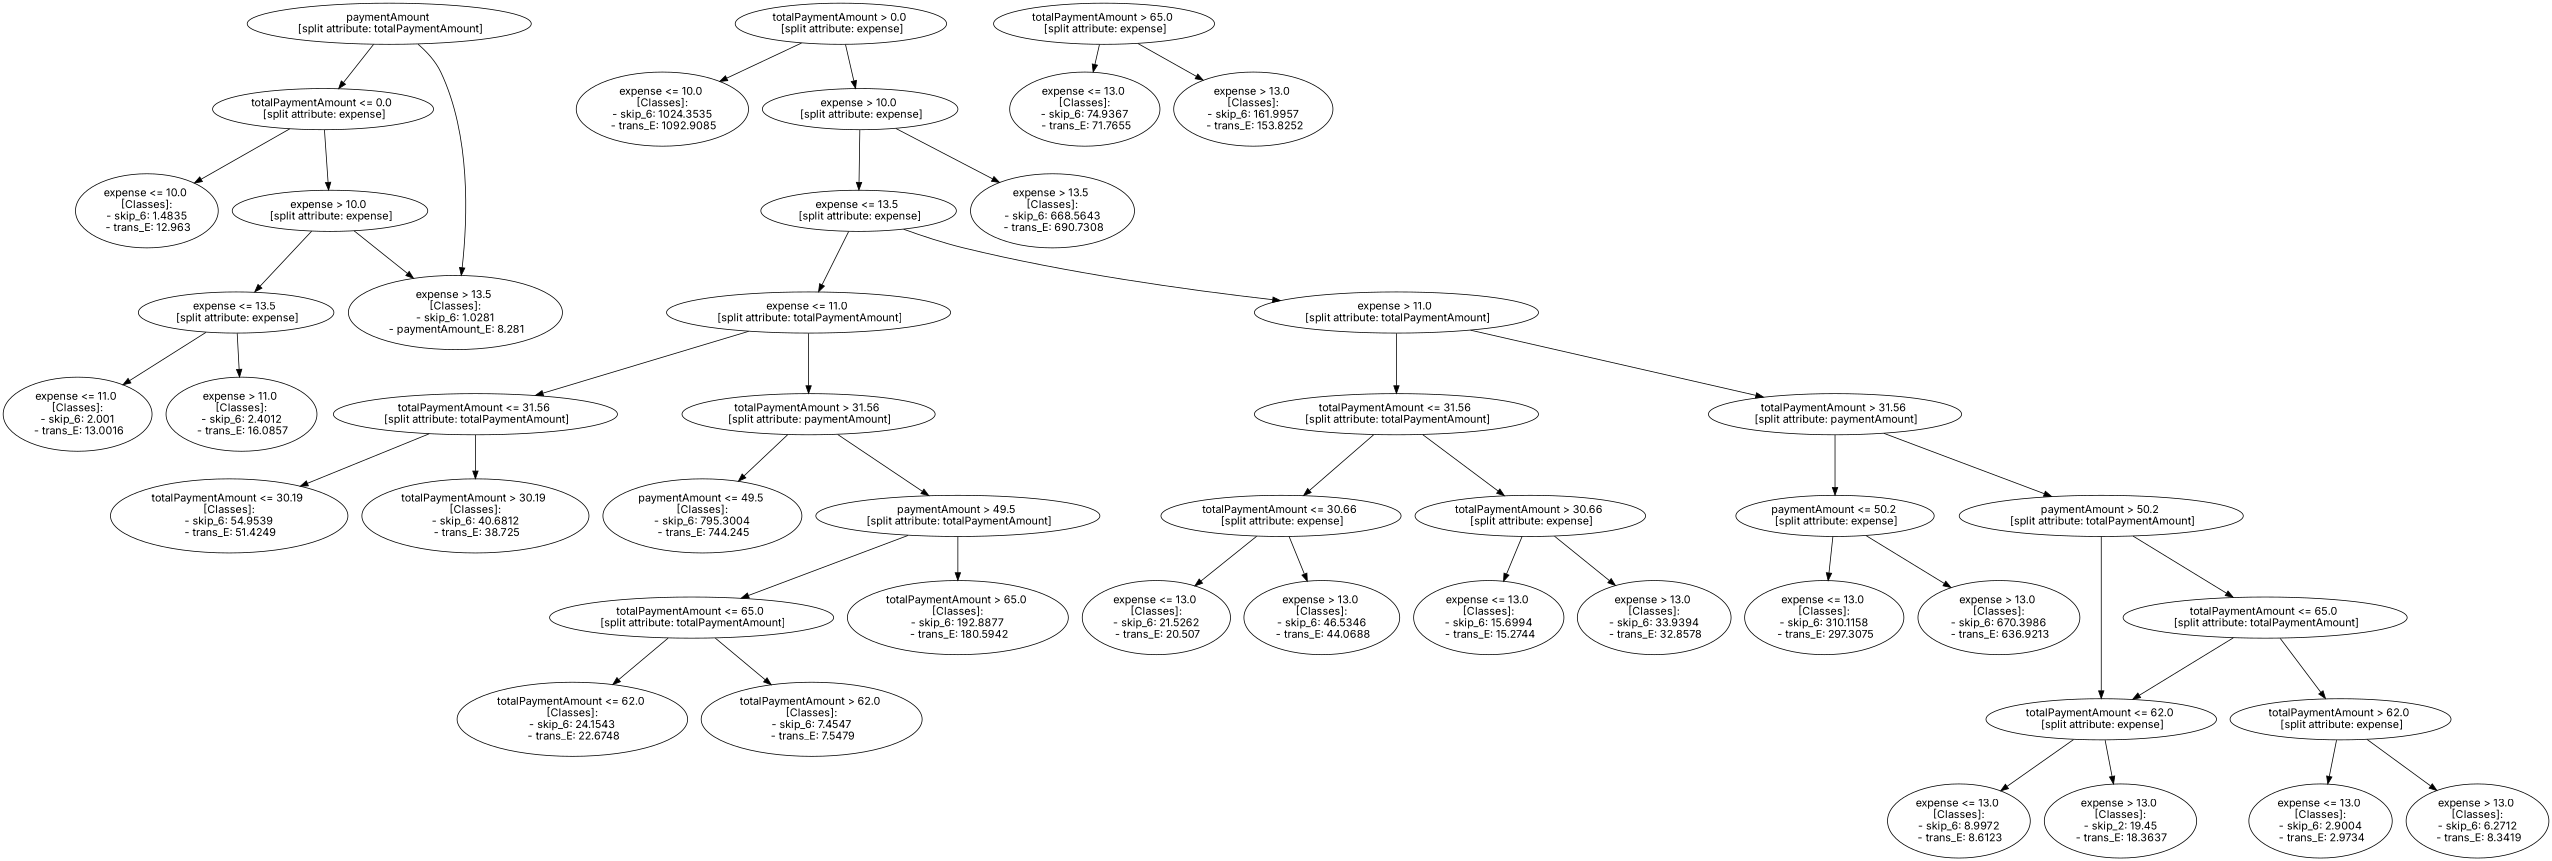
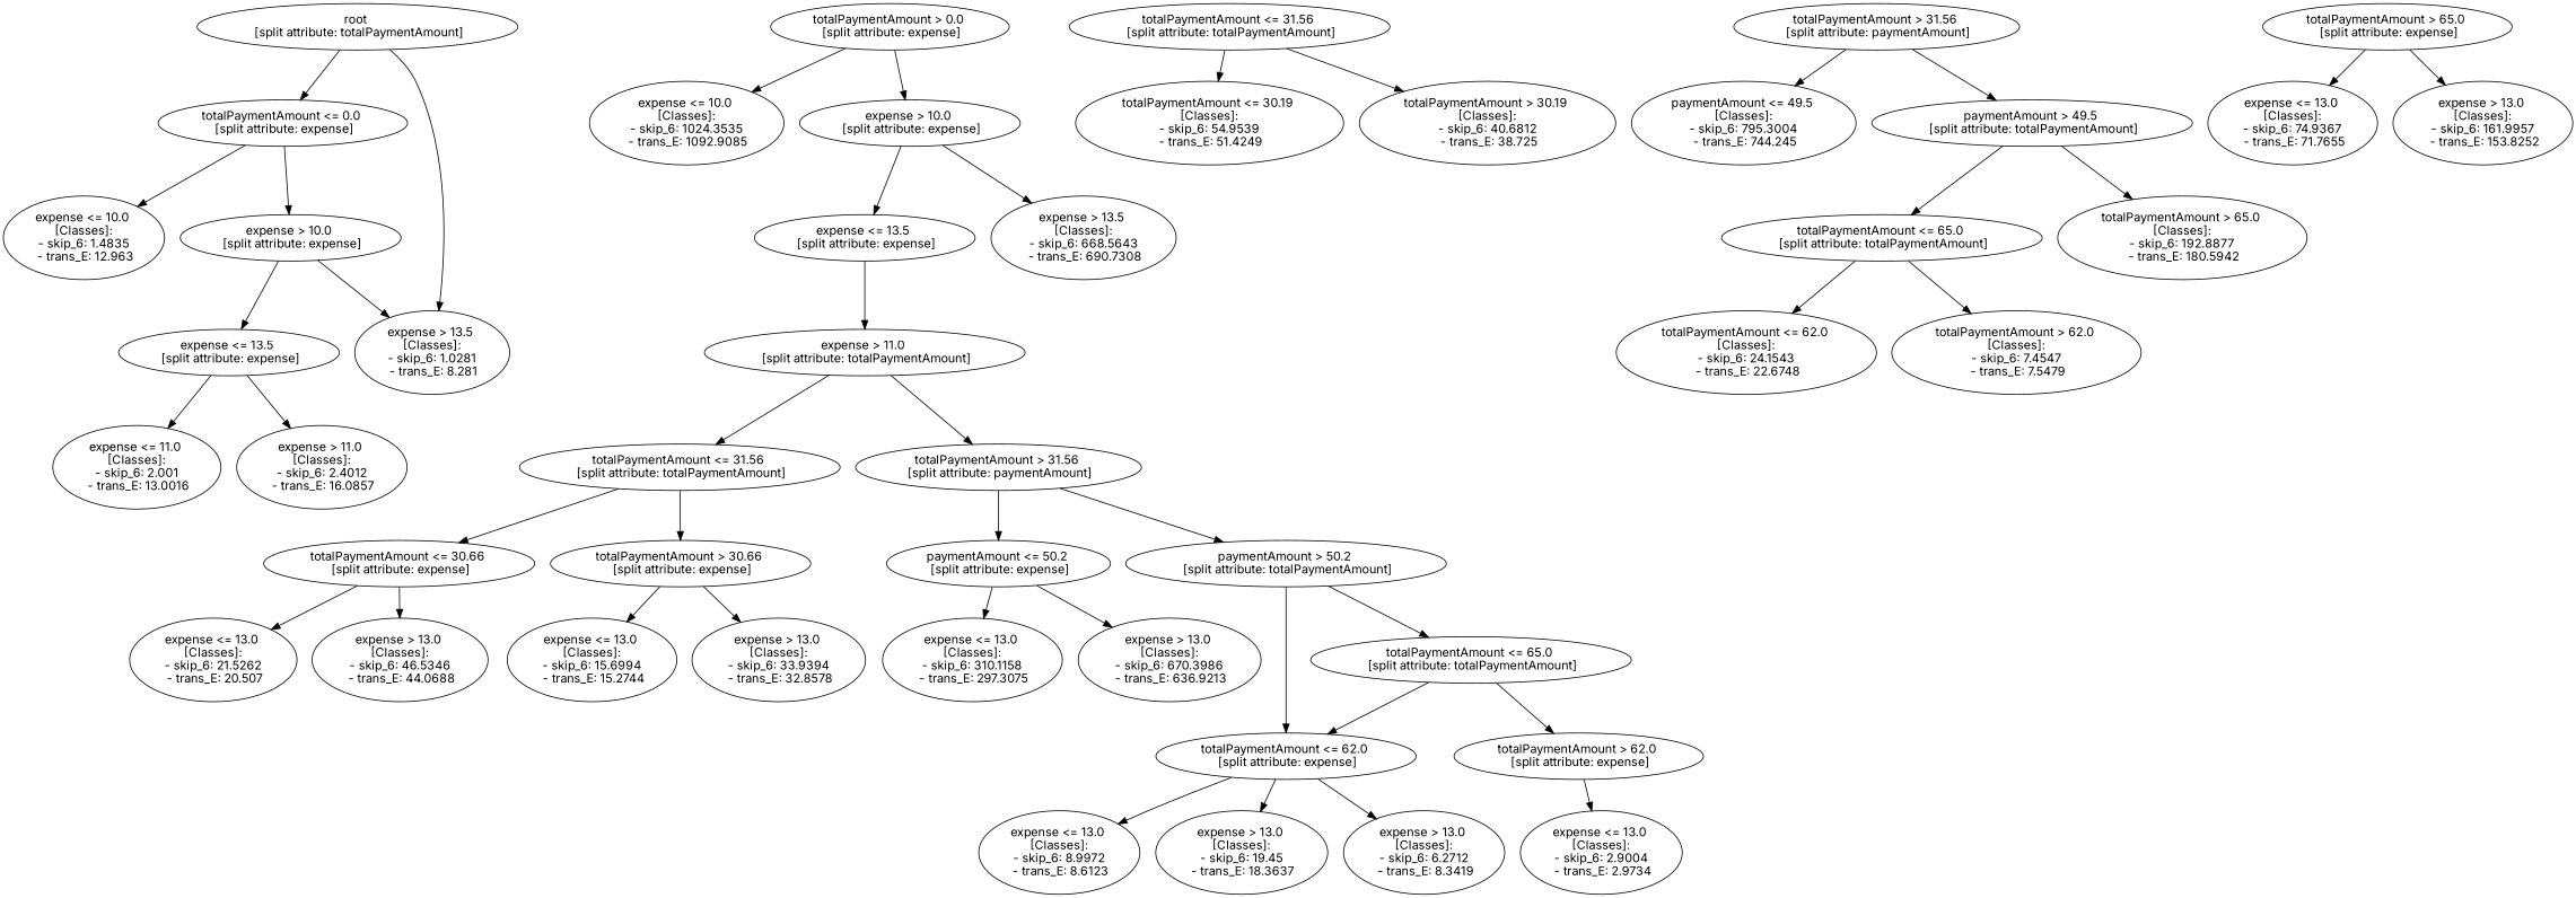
  digraph {
    fontname=Inter
    node [fontname=Inter]
    edge [fontname=Inter]
-   n1 [label="paymentAmount \n [split attribute: totalPaymentAmount]"]
+   n1 [label="root \n [split attribute: totalPaymentAmount]"]
    n2 [label="totalPaymentAmount <= 0.0 \n [split attribute: expense]"]
-   n3 [label="expense > 13.5 \n [Classes]: \n - skip_6: 1.0281 \n - paymentAmount_E: 8.281"]
+   n3 [label="expense > 13.5 \n [Classes]: \n - skip_6: 1.0281 \n - trans_E: 8.281"]
    n4 [label="expense <= 10.0 \n [Classes]: \n - skip_6: 1.4835 \n - trans_E: 12.963"]
    n5 [label="expense > 10.0 \n [split attribute: expense]"]
    n6 [label="totalPaymentAmount > 0.0 \n [split attribute: expense]"]
    n7 [label="expense <= 10.0 \n [Classes]: \n - skip_6: 1024.3535 \n - trans_E: 1092.9085"]
    n8 [label="expense > 10.0 \n [split attribute: expense]"]
    n9 [label="expense <= 13.5 \n [split attribute: expense]"]
    n10 [label="expense <= 11.0 \n [Classes]: \n - skip_6: 2.001 \n - trans_E: 13.0016"]
    n11 [label="expense > 11.0 \n [Classes]: \n - skip_6: 2.4012 \n - trans_E: 16.0857"]
    n12 [label="expense <= 13.5 \n [split attribute: expense]"]
    n13 [label="expense > 13.5 \n [Classes]: \n - skip_6: 668.5643 \n - trans_E: 690.7308"]
-   n14 [label="expense <= 11.0 \n [split attribute: totalPaymentAmount]"]
    n15 [label="expense > 11.0 \n [split attribute: totalPaymentAmount]"]
    n16 [label="totalPaymentAmount <= 31.56 \n [split attribute: totalPaymentAmount]"]
    n17 [label="totalPaymentAmount > 31.56 \n [split attribute: paymentAmount]"]
    n18 [label="totalPaymentAmount <= 31.56 \n [split attribute: totalPaymentAmount]"]
    n19 [label="totalPaymentAmount > 31.56 \n [split attribute: paymentAmount]"]
    n20 [label="totalPaymentAmount <= 30.19 \n [Classes]: \n - skip_6: 54.9539 \n - trans_E: 51.4249"]
    n21 [label="totalPaymentAmount > 30.19 \n [Classes]: \n - skip_6: 40.6812 \n - trans_E: 38.725"]
    n22 [label="paymentAmount <= 49.5 \n [Classes]: \n - skip_6: 795.3004 \n - trans_E: 744.245"]
    n23 [label="paymentAmount > 49.5 \n [split attribute: totalPaymentAmount]"]
    n24 [label="totalPaymentAmount <= 65.0 \n [split attribute: totalPaymentAmount]"]
    n25 [label="totalPaymentAmount > 65.0 \n [Classes]: \n - skip_6: 192.8877 \n - trans_E: 180.5942"]
    n26 [label="totalPaymentAmount <= 62.0 \n [Classes]: \n - skip_6: 24.1543 \n - trans_E: 22.6748"]
    n27 [label="totalPaymentAmount > 62.0 \n [Classes]: \n - skip_6: 7.4547 \n - trans_E: 7.5479"]
    n28 [label="totalPaymentAmount <= 30.66 \n [split attribute: expense]"]
    n29 [label="totalPaymentAmount > 30.66 \n [split attribute: expense]"]
    n30 [label="paymentAmount <= 50.2 \n [split attribute: expense]"]
    n31 [label="paymentAmount > 50.2 \n [split attribute: totalPaymentAmount]"]
    n32 [label="expense <= 13.0 \n [Classes]: \n - skip_6: 21.5262 \n - trans_E: 20.507"]
    n33 [label="expense > 13.0 \n [Classes]: \n - skip_6: 46.5346 \n - trans_E: 44.0688"]
    n34 [label="expense <= 13.0 \n [Classes]: \n - skip_6: 15.6994 \n - trans_E: 15.2744"]
    n35 [label="expense > 13.0 \n [Classes]: \n - skip_6: 33.9394 \n - trans_E: 32.8578"]
    n36 [label="expense <= 13.0 \n [Classes]: \n - skip_6: 310.1158 \n - trans_E: 297.3075"]
    n37 [label="expense > 13.0 \n [Classes]: \n - skip_6: 670.3986 \n - trans_E: 636.9213"]
    n38 [label="totalPaymentAmount <= 65.0 \n [split attribute: totalPaymentAmount]"]
    n39 [label="totalPaymentAmount <= 62.0 \n [split attribute: expense]"]
    n40 [label="totalPaymentAmount > 62.0 \n [split attribute: expense]"]
    n41 [label="totalPaymentAmount > 65.0 \n [split attribute: expense]"]
    n42 [label="expense <= 13.0 \n [Classes]: \n - skip_6: 74.9367 \n - trans_E: 71.7655"]
    n43 [label="expense > 13.0 \n [Classes]: \n - skip_6: 161.9957 \n - trans_E: 153.8252"]
    n44 [label="expense <= 13.0 \n [Classes]: \n - skip_6: 8.9972 \n - trans_E: 8.6123"]
-   n45 [label="expense > 13.0 \n [Classes]: \n - skip_2: 19.45 \n - trans_E: 18.3637"]
+   n45 [label="expense > 13.0 \n [Classes]: \n - skip_6: 19.45 \n - trans_E: 18.3637"]
    n46 [label="expense <= 13.0 \n [Classes]: \n - skip_6: 2.9004 \n - trans_E: 2.9734"]
    n47 [label="expense > 13.0 \n [Classes]: \n - skip_6: 6.2712 \n - trans_E: 8.3419"]
    n1 -> n2
    n1 -> n3
    n2 -> n4
    n2 -> n5
    n5 -> n3
    n5 -> n9
    n6 -> n7
    n6 -> n8
    n8 -> n12
    n8 -> n13
    n9 -> n10
    n9 -> n11
-   n12 -> n14
    n12 -> n15
-   n14 -> n16
-   n14 -> n17
    n15 -> n18
    n15 -> n19
    n16 -> n20
    n16 -> n21
    n17 -> n22
    n17 -> n23
    n18 -> n28
    n18 -> n29
    n19 -> n30
    n19 -> n31
    n23 -> n24
    n23 -> n25
    n24 -> n26
    n24 -> n27
    n28 -> n32
    n28 -> n33
    n29 -> n34
    n29 -> n35
    n30 -> n36
    n30 -> n37
    n31 -> n38
    n31 -> n39
    n38 -> n39
    n38 -> n40
    n39 -> n44
    n39 -> n45
    n40 -> n46
-   n40 -> n47
+   n39 -> n47
    n41 -> n42
    n41 -> n43
  }
